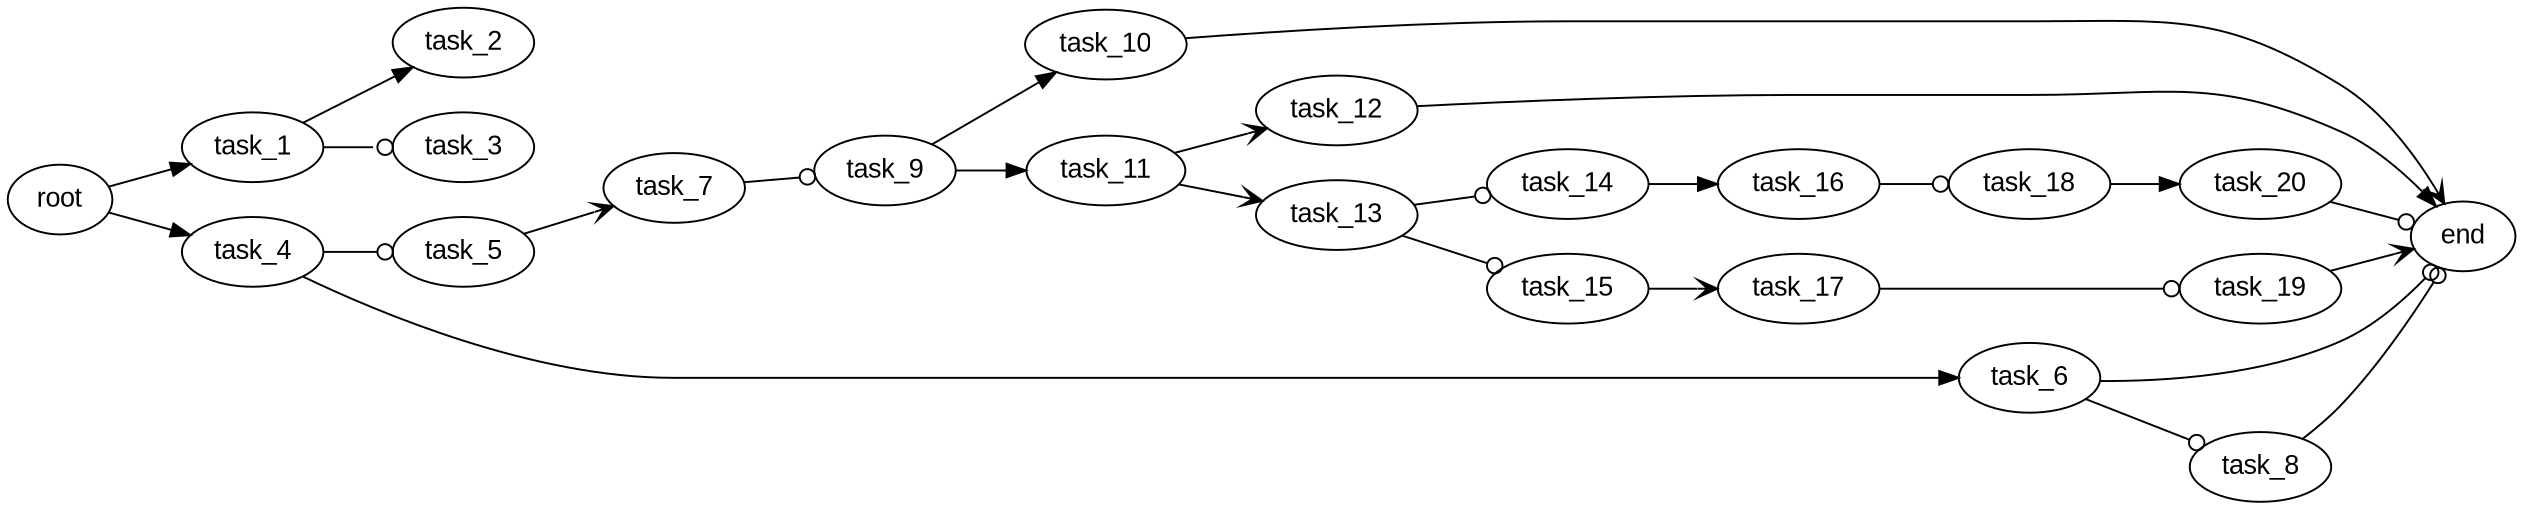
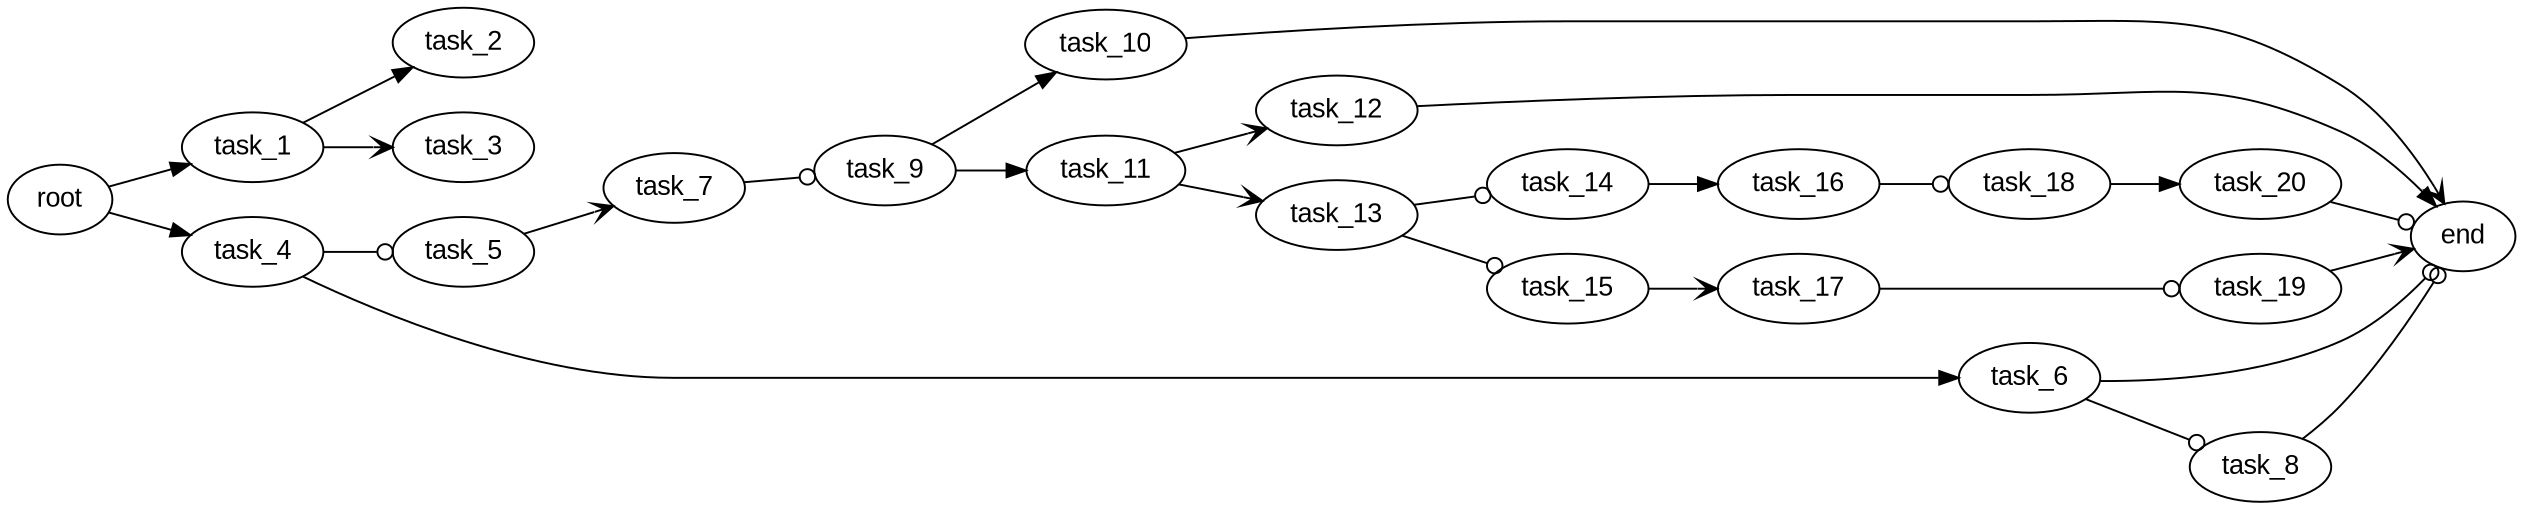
  digraph {
    fontname="Liberation Sans"
    rankdir=LR
    node [fontname="Liberation Sans"]
    edge [arrowhead=odot fontname="Liberation Sans"]
    root
    task_1
    task_4
    task_2
    task_3
    task_5
    task_6
    task_7
    end
    task_8
    task_9
    task_10
    task_11
    task_12
    task_13
    task_14
    task_15
    task_16
    task_17
    task_18
    task_19
    task_20
    root -> task_1 [arrowhead=normal]
    root -> task_4 [arrowhead=normal]
    task_1 -> task_2 [arrowhead=normal]
-   task_1 -> task_3
+   task_1 -> task_3 [arrowhead=vee]
    task_4 -> task_5
    task_4 -> task_6 [arrowhead=normal]
    task_5 -> task_7 [arrowhead=vee]
    task_6 -> end
    task_6 -> task_8
    task_7 -> task_9
    task_8 -> end
    task_9 -> task_10 [arrowhead=normal]
    task_9 -> task_11 [arrowhead=normal]
    task_10 -> end [arrowhead=vee]
    task_11 -> task_12 [arrowhead=vee]
    task_11 -> task_13 [arrowhead=vee]
    task_12 -> end [arrowhead=normal]
    task_13 -> task_14
    task_13 -> task_15
    task_14 -> task_16 [arrowhead=normal]
    task_15 -> task_17 [arrowhead=vee]
    task_16 -> task_18
    task_17 -> task_19
    task_18 -> task_20 [arrowhead=normal]
    task_19 -> end [arrowhead=vee]
    task_20 -> end
  }
